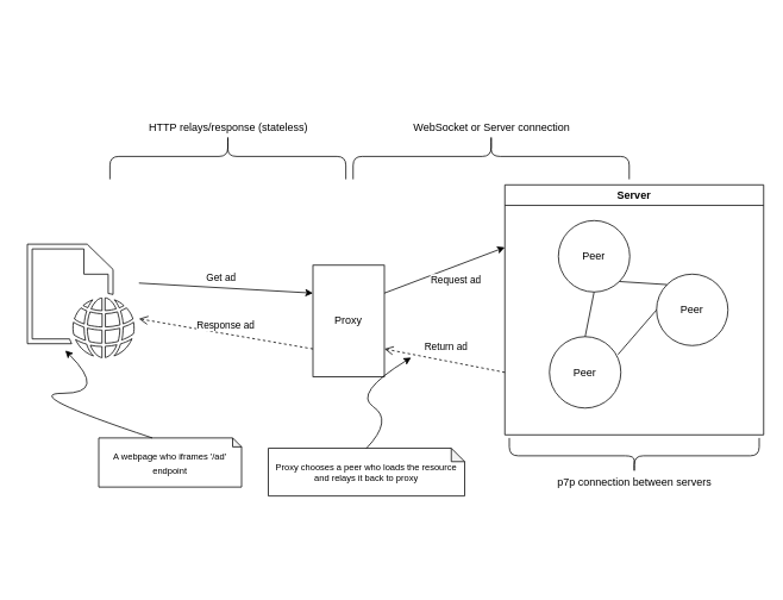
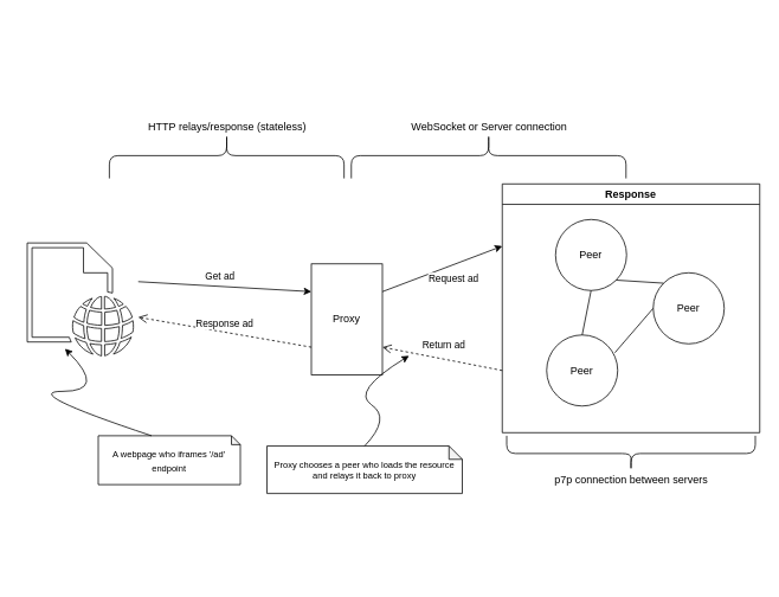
  <mxCell id="0" />
  <mxCell id="1" parent="0" />
  <mxCell id="2" style="edgeStyle=none;html=1;entryX=0;entryY=0.25;entryDx=0;entryDy=0;" parent="1" target="6" edge="1"><mxGeometry relative="1" as="geometry"><mxPoint x="345" y="316.55" as="targetPoint" /><mxPoint x="155" y="316.55" as="sourcePoint" /></mxGeometry></mxCell>
  <mxCell id="3" value="Get ad" style="edgeLabel;html=1;align=center;verticalAlign=middle;resizable=0;points=[];" parent="2" vertex="1" connectable="0"><mxGeometry x="-0.207" y="-1" relative="1" as="geometry"><mxPoint x="15" y="-11" as="offset" /></mxGeometry></mxCell>
  <mxCell id="4" style="edgeStyle=none;html=1;exitX=1;exitY=0.25;exitDx=0;exitDy=0;entryX=0;entryY=0.25;entryDx=0;entryDy=0;" parent="1" source="6" target="7" edge="1"><mxGeometry relative="1" as="geometry" /></mxCell>
  <mxCell id="5" value="Request ad" style="edgeLabel;html=1;align=center;verticalAlign=middle;resizable=0;points=[];" parent="4" vertex="1" connectable="0"><mxGeometry x="-0.095" y="1" relative="1" as="geometry"><mxPoint x="19" y="9" as="offset" /></mxGeometry></mxCell>
  <mxCell id="6" value="Proxy" style="whiteSpace=wrap;html=1;aspect=fixed;" parent="1" vertex="1"><mxGeometry x="350" y="296.55" width="80" height="125" as="geometry" /></mxCell>
- <mxCell id="7" value="Server" style="swimlane;whiteSpace=wrap;html=1;" parent="1" vertex="1"><mxGeometry x="565" y="206.55" width="290" height="280" as="geometry"><mxRectangle x="495" y="96.55" width="80" height="30" as="alternateBounds" /></mxGeometry></mxCell>
+ <mxCell id="7" value="Response" style="swimlane;whiteSpace=wrap;html=1;" parent="1" vertex="1"><mxGeometry x="565" y="206.55" width="290" height="280" as="geometry"><mxRectangle x="495" y="96.55" width="80" height="30" as="alternateBounds" /></mxGeometry></mxCell>
  <mxCell id="8" value="Peer" style="ellipse;whiteSpace=wrap;html=1;aspect=fixed;" parent="7" vertex="1"><mxGeometry x="60" y="40" width="80" height="80" as="geometry" /></mxCell>
  <mxCell id="9" value="Peer" style="ellipse;whiteSpace=wrap;html=1;aspect=fixed;" parent="7" vertex="1"><mxGeometry x="50" y="170" width="80" height="80" as="geometry" /></mxCell>
  <mxCell id="10" value="Peer" style="ellipse;whiteSpace=wrap;html=1;aspect=fixed;" parent="7" vertex="1"><mxGeometry x="170" y="100" width="80" height="80" as="geometry" /></mxCell>
  <mxCell id="11" value="" style="endArrow=none;html=1;entryX=0.5;entryY=1;entryDx=0;entryDy=0;exitX=0.5;exitY=0;exitDx=0;exitDy=0;" parent="7" source="9" target="8" edge="1"><mxGeometry width="50" height="50" relative="1" as="geometry"><mxPoint x="50" y="210" as="sourcePoint" /><mxPoint x="100" y="160" as="targetPoint" /></mxGeometry></mxCell>
  <mxCell id="12" value="" style="endArrow=none;html=1;entryX=0;entryY=0.5;entryDx=0;entryDy=0;exitX=0.96;exitY=0.25;exitDx=0;exitDy=0;exitPerimeter=0;" parent="7" source="9" target="10" edge="1"><mxGeometry width="50" height="50" relative="1" as="geometry"><mxPoint x="50" y="210" as="sourcePoint" /><mxPoint x="100" y="160" as="targetPoint" /></mxGeometry></mxCell>
  <mxCell id="13" value="" style="endArrow=none;html=1;entryX=1;entryY=1;entryDx=0;entryDy=0;exitX=0;exitY=0;exitDx=0;exitDy=0;" parent="7" source="10" target="8" edge="1"><mxGeometry width="50" height="50" relative="1" as="geometry"><mxPoint x="50" y="210" as="sourcePoint" /><mxPoint x="100" y="160" as="targetPoint" /></mxGeometry></mxCell>
  <mxCell id="14" value="Response ad" style="html=1;verticalAlign=bottom;endArrow=open;dashed=1;endSize=8;exitX=0;exitY=0.75;exitDx=0;exitDy=0;" parent="1" source="6" edge="1"><mxGeometry relative="1" as="geometry"><mxPoint x="275" y="356.55" as="sourcePoint" /><mxPoint x="155" y="356.55" as="targetPoint" /></mxGeometry></mxCell>
  <mxCell id="15" value="Return ad" style="html=1;verticalAlign=bottom;endArrow=open;dashed=1;endSize=8;entryX=1;entryY=0.75;entryDx=0;entryDy=0;exitX=0;exitY=0.75;exitDx=0;exitDy=0;" parent="1" source="7" target="6" edge="1"><mxGeometry x="0.005" y="-7" relative="1" as="geometry"><mxPoint x="525" y="406.55" as="sourcePoint" /><mxPoint x="445" y="406.55" as="targetPoint" /><mxPoint as="offset" /></mxGeometry></mxCell>
  <mxCell id="16" value="" style="shape=curlyBracket;whiteSpace=wrap;html=1;rounded=1;flipH=1;labelPosition=right;verticalLabelPosition=middle;align=left;verticalAlign=middle;rotation=-90;" parent="1" vertex="1"><mxGeometry x="229.06" y="42.5" width="51.25" height="264.37" as="geometry" /></mxCell>
  <mxCell id="17" value="" style="shape=curlyBracket;whiteSpace=wrap;html=1;rounded=1;flipH=1;labelPosition=right;verticalLabelPosition=middle;align=left;verticalAlign=middle;rotation=-90;" parent="1" vertex="1"><mxGeometry x="524.07" y="20" width="51.25" height="309.37" as="geometry" /></mxCell>
  <mxCell id="18" value="WebSocket or Server connection" style="text;html=1;align=center;verticalAlign=middle;resizable=0;points=[];autosize=1;strokeColor=none;fillColor=none;" parent="1" vertex="1"><mxGeometry x="445" y="126.55" width="210" height="30" as="geometry" /></mxCell>
  <mxCell id="19" value="HTTP relays/response (stateless)" style="text;html=1;align=center;verticalAlign=middle;resizable=0;points=[];autosize=1;strokeColor=none;fillColor=none;" parent="1" vertex="1"><mxGeometry x="150.31" y="126.55" width="210" height="30" as="geometry" /></mxCell>
  <mxCell id="20" value="" style="shape=curlyBracket;whiteSpace=wrap;html=1;rounded=1;flipH=1;labelPosition=right;verticalLabelPosition=middle;align=left;verticalAlign=middle;rotation=90;" parent="1" vertex="1"><mxGeometry x="690" y="370" width="40" height="280" as="geometry" /></mxCell>
  <mxCell id="21" value="p7p connection between servers" style="text;html=1;align=center;verticalAlign=middle;resizable=0;points=[];autosize=1;strokeColor=none;fillColor=none;" parent="1" vertex="1"><mxGeometry x="610" y="525" width="200" height="30" as="geometry" /></mxCell>
  <mxCell id="22" value="&lt;font style=&quot;font-size: 10px;&quot;&gt;A webpage who iframes '/ad' endpoint&lt;/font&gt;" style="shape=note;whiteSpace=wrap;html=1;backgroundOutline=1;darkOpacity=0.05;size=10;" parent="1" vertex="1"><mxGeometry x="110" y="490" width="160" height="55" as="geometry" /></mxCell>
  <mxCell id="23" value="Proxy chooses a peer who loads the resource and relays it back to proxy" style="shape=note;whiteSpace=wrap;html=1;backgroundOutline=1;darkOpacity=0.05;fontSize=10;size=15;" parent="1" vertex="1"><mxGeometry x="300" y="501.55" width="220" height="53.45" as="geometry" /></mxCell>
  <mxCell id="24" value="" style="curved=1;endArrow=classic;html=1;fontSize=10;exitX=0.5;exitY=0;exitDx=0;exitDy=0;exitPerimeter=0;" parent="1" source="23" edge="1"><mxGeometry width="50" height="50" relative="1" as="geometry"><mxPoint x="395" y="540" as="sourcePoint" /><mxPoint x="460" y="400" as="targetPoint" /><Array as="points"><mxPoint x="440" y="470" /><mxPoint x="395" y="440" /></Array></mxGeometry></mxCell>
  <mxCell id="25" value="" style="curved=1;endArrow=classic;html=1;fontSize=10;exitX=0;exitY=0;exitDx=60;exitDy=0;exitPerimeter=0;entryX=0.481;entryY=1.004;entryDx=0;entryDy=0;entryPerimeter=0;" parent="1" source="22" edge="1"><mxGeometry width="50" height="50" relative="1" as="geometry"><mxPoint x="145" y="460" as="sourcePoint" /><mxPoint x="72.46" y="391.99" as="targetPoint" /><Array as="points"><mxPoint x="20" y="440" /><mxPoint x="120" y="440" /></Array></mxGeometry></mxCell>
  <mxCell id="26" value="" style="sketch=0;pointerEvents=1;shadow=0;dashed=0;html=1;labelPosition=center;verticalLabelPosition=bottom;verticalAlign=top;outlineConnect=0;align=center;shape=mxgraph.office.concepts.web_page;" vertex="1" parent="1"><mxGeometry x="30" y="272.98" width="120" height="127.13" as="geometry" /></mxCell>
